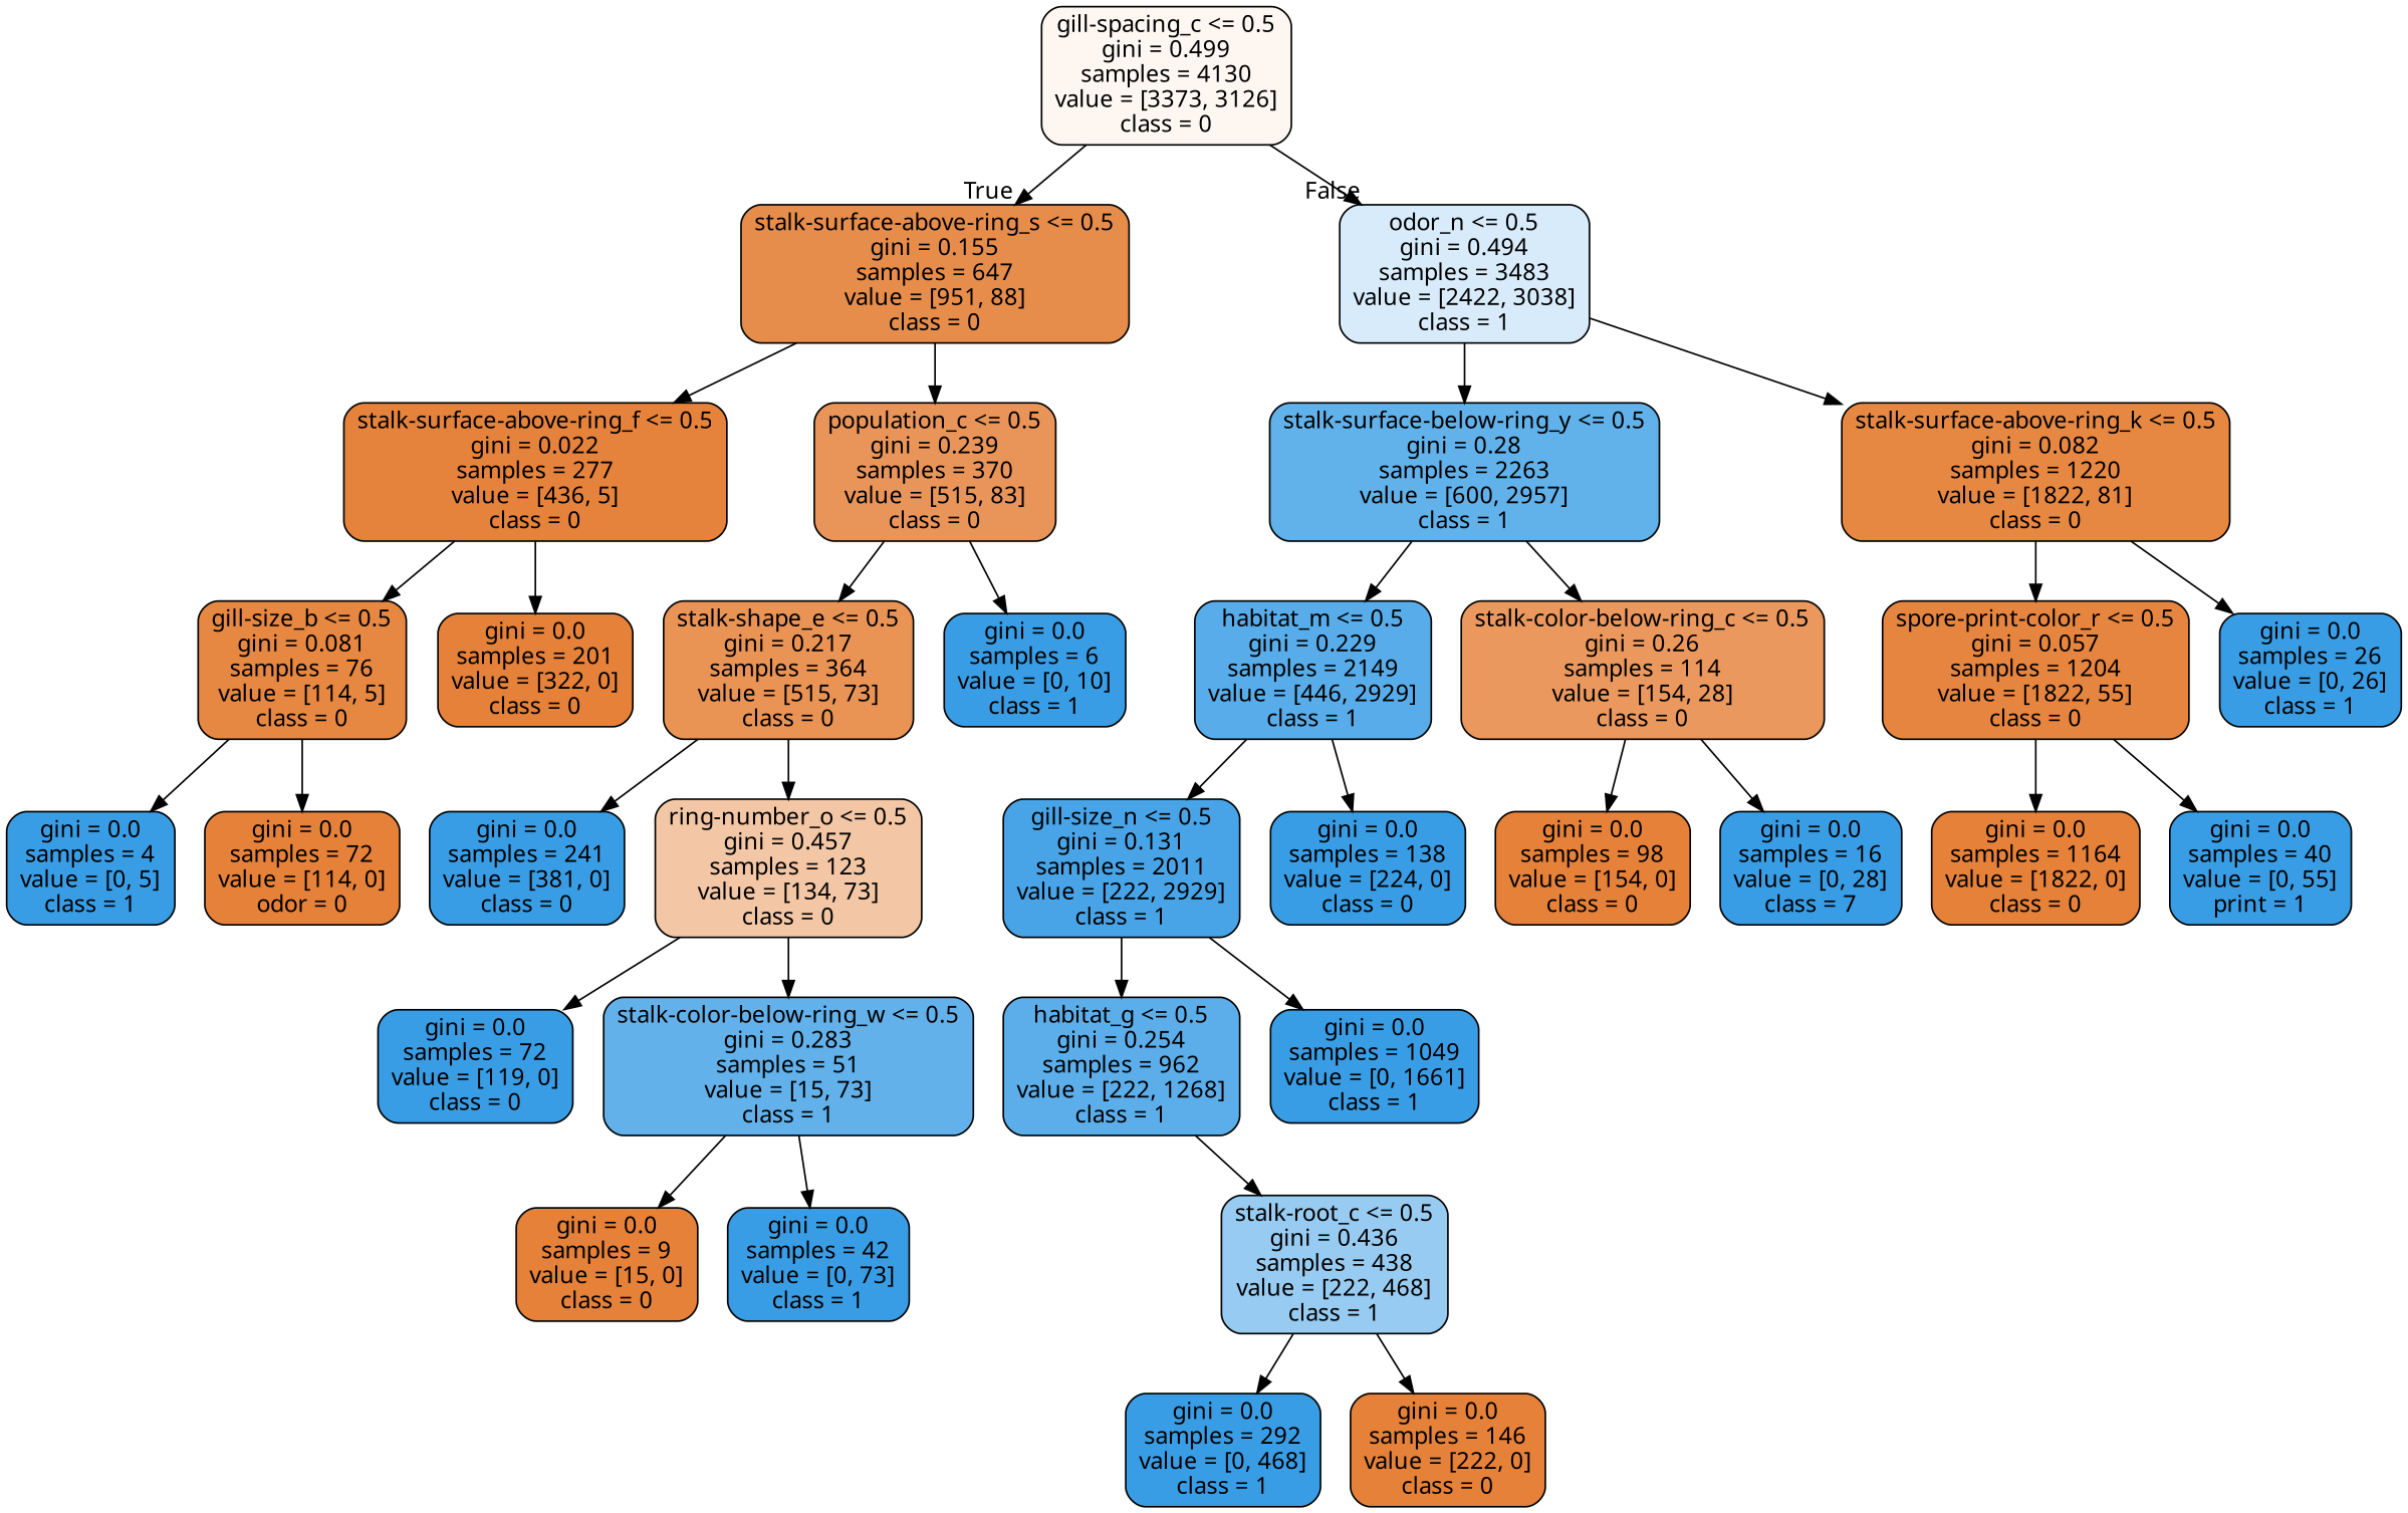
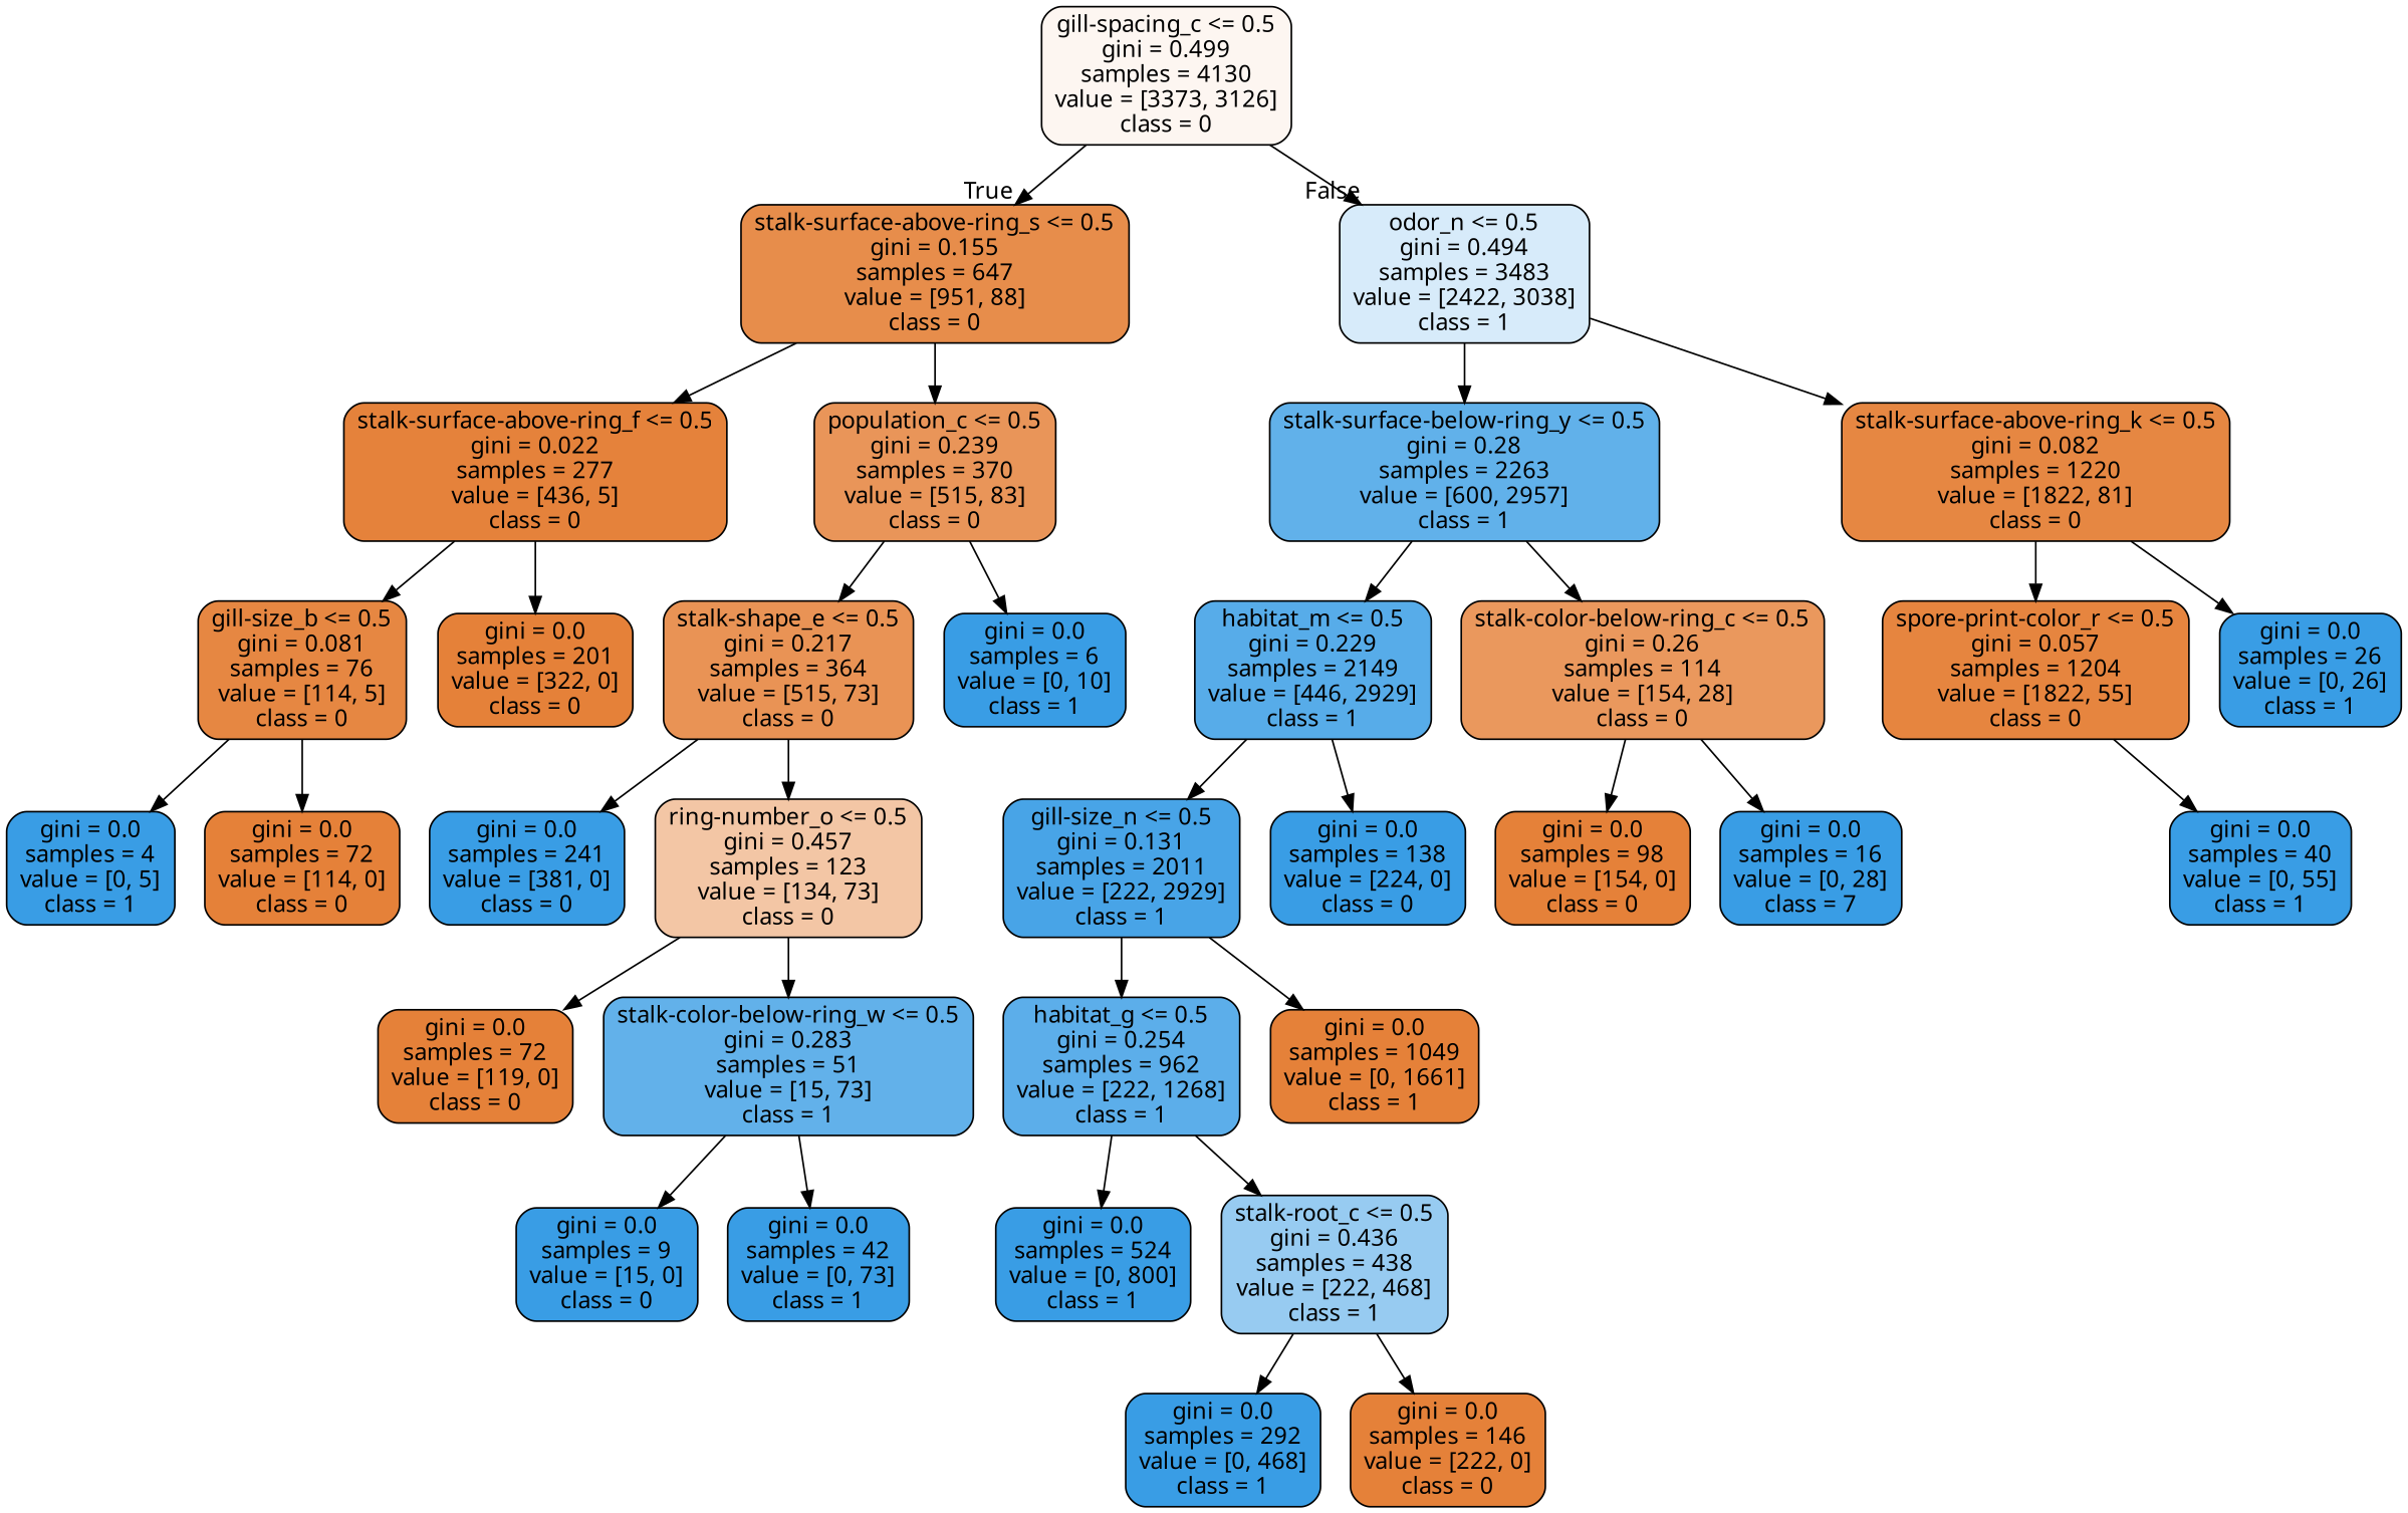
  digraph {
    fontname="Noto Sans"
    node [color=black fillcolor="#399de5" fontname="Noto Sans" shape=box style="filled, rounded"]
    edge [fontname="Noto Sans"]
    n1 [fillcolor="#fdf6f1" label="gill-spacing_c <= 0.5\ngini = 0.499\nsamples = 4130\nvalue = [3373, 3126]\nclass = 0"]
    n2 [fillcolor="#e78d4b" label="stalk-surface-above-ring_s <= 0.5\ngini = 0.155\nsamples = 647\nvalue = [951, 88]\nclass = 0"]
    n3 [fillcolor="#d7ebfa" label="odor_n <= 0.5\ngini = 0.494\nsamples = 3483\nvalue = [2422, 3038]\nclass = 1"]
    n4 [fillcolor="#e5823b" label="stalk-surface-above-ring_f <= 0.5\ngini = 0.022\nsamples = 277\nvalue = [436, 5]\nclass = 0"]
    n5 [fillcolor="#e99559" label="population_c <= 0.5\ngini = 0.239\nsamples = 370\nvalue = [515, 83]\nclass = 0"]
    n6 [fillcolor="#61b1ea" label="stalk-surface-below-ring_y <= 0.5\ngini = 0.28\nsamples = 2263\nvalue = [600, 2957]\nclass = 1"]
    n7 [fillcolor="#e68742" label="stalk-surface-above-ring_k <= 0.5\ngini = 0.082\nsamples = 1220\nvalue = [1822, 81]\nclass = 0"]
    n8 [fillcolor="#e68742" label="gill-size_b <= 0.5\ngini = 0.081\nsamples = 76\nvalue = [114, 5]\nclass = 0"]
    n9 [fillcolor="#e58139" label="gini = 0.0\nsamples = 201\nvalue = [322, 0]\nclass = 0"]
    n10 [fillcolor="#e99355" label="stalk-shape_e <= 0.5\ngini = 0.217\nsamples = 364\nvalue = [515, 73]\nclass = 0"]
    n11 [label="gini = 0.0\nsamples = 6\nvalue = [0, 10]\nclass = 1"]
    n12 [label="gini = 0.0\nsamples = 4\nvalue = [0, 5]\nclass = 1"]
-   n13 [fillcolor="#e58139" label="gini = 0.0\nsamples = 72\nvalue = [114, 0]\nodor = 0"]
+   n13 [fillcolor="#e58139" label="gini = 0.0\nsamples = 72\nvalue = [114, 0]\nclass = 0"]
    n14 [label="gini = 0.0\nsamples = 241\nvalue = [381, 0]\nclass = 0"]
    n15 [fillcolor="#f3c6a5" label="ring-number_o <= 0.5\ngini = 0.457\nsamples = 123\nvalue = [134, 73]\nclass = 0"]
-   n16 [label="gini = 0.0\nsamples = 72\nvalue = [119, 0]\nclass = 0"]
+   n16 [fillcolor="#e58139" label="gini = 0.0\nsamples = 72\nvalue = [119, 0]\nclass = 0"]
    n17 [fillcolor="#62b1ea" label="stalk-color-below-ring_w <= 0.5\ngini = 0.283\nsamples = 51\nvalue = [15, 73]\nclass = 1"]
-   n18 [fillcolor="#e58139" label="gini = 0.0\nsamples = 9\nvalue = [15, 0]\nclass = 0"]
+   n18 [label="gini = 0.0\nsamples = 9\nvalue = [15, 0]\nclass = 0"]
    n19 [label="gini = 0.0\nsamples = 42\nvalue = [0, 73]\nclass = 1"]
    n20 [fillcolor="#57ace9" label="habitat_m <= 0.5\ngini = 0.229\nsamples = 2149\nvalue = [446, 2929]\nclass = 1"]
    n21 [fillcolor="#ea985d" label="stalk-color-below-ring_c <= 0.5\ngini = 0.26\nsamples = 114\nvalue = [154, 28]\nclass = 0"]
    n22 [fillcolor="#e6853f" label="spore-print-color_r <= 0.5\ngini = 0.057\nsamples = 1204\nvalue = [1822, 55]\nclass = 0"]
    n23 [label="gini = 0.0\nsamples = 26\nvalue = [0, 26]\nclass = 1"]
    n24 [fillcolor="#48a4e7" label="gill-size_n <= 0.5\ngini = 0.131\nsamples = 2011\nvalue = [222, 2929]\nclass = 1"]
    n25 [label="gini = 0.0\nsamples = 138\nvalue = [224, 0]\nclass = 0"]
    n26 [fillcolor="#e58139" label="gini = 0.0\nsamples = 98\nvalue = [154, 0]\nclass = 0"]
    n27 [label="gini = 0.0\nsamples = 16\nvalue = [0, 28]\nclass = 7"]
    n28 [fillcolor="#5caeea" label="habitat_g <= 0.5\ngini = 0.254\nsamples = 962\nvalue = [222, 1268]\nclass = 1"]
-   n29 [label="gini = 0.0\nsamples = 1049\nvalue = [0, 1661]\nclass = 1"]
+   n29 [fillcolor="#e58139" label="gini = 0.0\nsamples = 1049\nvalue = [0, 1661]\nclass = 1"]
+   n30 [label="gini = 0.0\nsamples = 524\nvalue = [0, 800]\nclass = 1"]
    n31 [fillcolor="#97cbf1" label="stalk-root_c <= 0.5\ngini = 0.436\nsamples = 438\nvalue = [222, 468]\nclass = 1"]
    n32 [label="gini = 0.0\nsamples = 292\nvalue = [0, 468]\nclass = 1"]
    n33 [fillcolor="#e58139" label="gini = 0.0\nsamples = 146\nvalue = [222, 0]\nclass = 0"]
-   n34 [fillcolor="#e58139" label="gini = 0.0\nsamples = 1164\nvalue = [1822, 0]\nclass = 0"]
-   n35 [label="gini = 0.0\nsamples = 40\nvalue = [0, 55]\nprint = 1"]
+   n35 [label="gini = 0.0\nsamples = 40\nvalue = [0, 55]\nclass = 1"]
    n1 -> n2 [headlabel=True labelangle=45 labeldistance=2.5]
    n1 -> n3 [headlabel=False labelangle=-45 labeldistance=2.5]
    n2 -> n4
    n2 -> n5
    n3 -> n6
    n3 -> n7
    n4 -> n8
    n4 -> n9
    n5 -> n10
    n5 -> n11
    n6 -> n20
    n6 -> n21
    n7 -> n22
    n7 -> n23
    n8 -> n12
    n8 -> n13
    n10 -> n14
    n10 -> n15
    n15 -> n16
    n15 -> n17
    n17 -> n18
    n17 -> n19
    n20 -> n24
    n20 -> n25
    n21 -> n26
    n21 -> n27
-   n22 -> n34
    n22 -> n35
    n24 -> n28
    n24 -> n29
+   n28 -> n30
    n28 -> n31
    n31 -> n32
    n31 -> n33
  }
